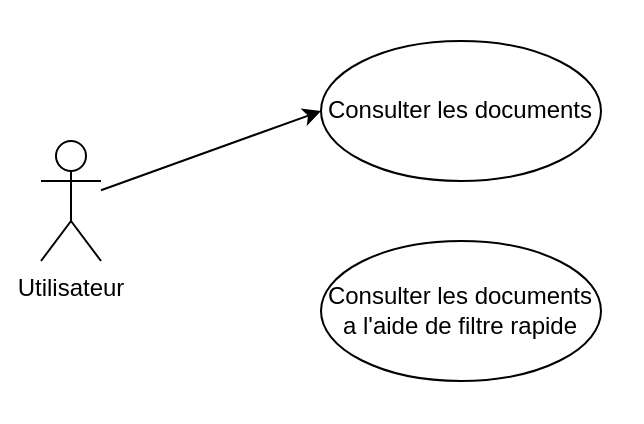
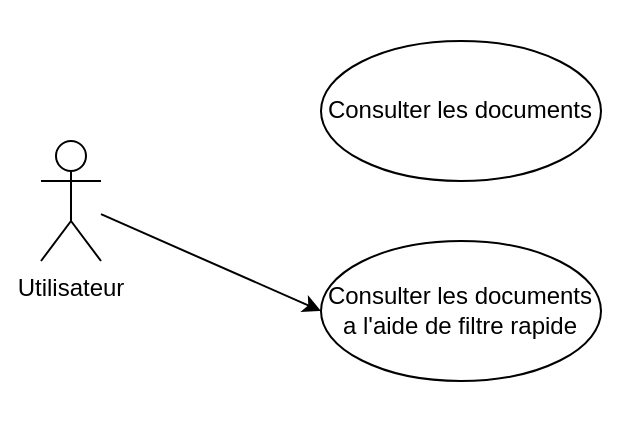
  <mxCell id="0" />
  <mxCell id="1" parent="0" />
- <mxCell id="2" style="edgeStyle=none;html=1;entryX=0;entryY=0.5;entryDx=0;entryDy=0;" edge="1" parent="1" source="4" target="5"><mxGeometry relative="1" as="geometry"><mxPoint x="160" y="100" as="targetPoint" /></mxGeometry></mxCell>
+ <mxCell id="3" style="edgeStyle=none;html=1;entryX=0;entryY=0.5;entryDx=0;entryDy=0;" edge="1" parent="1" source="4" target="6"><mxGeometry relative="1" as="geometry" /></mxCell>
  <mxCell id="4" value="Utilisateur" style="shape=umlActor;verticalLabelPosition=bottom;verticalAlign=top;html=1;" vertex="1" parent="1"><mxGeometry x="20" y="70" width="30" height="60" as="geometry" /></mxCell>
  <mxCell id="5" value="Consulter les documents" style="ellipse;whiteSpace=wrap;html=1;" vertex="1" parent="1"><mxGeometry x="160" y="20" width="140" height="70" as="geometry" /></mxCell>
  <mxCell id="6" value="Consulter les documents a l'aide de filtre rapide" style="ellipse;whiteSpace=wrap;html=1;" vertex="1" parent="1"><mxGeometry x="160" y="120" width="140" height="70" as="geometry" /></mxCell>
